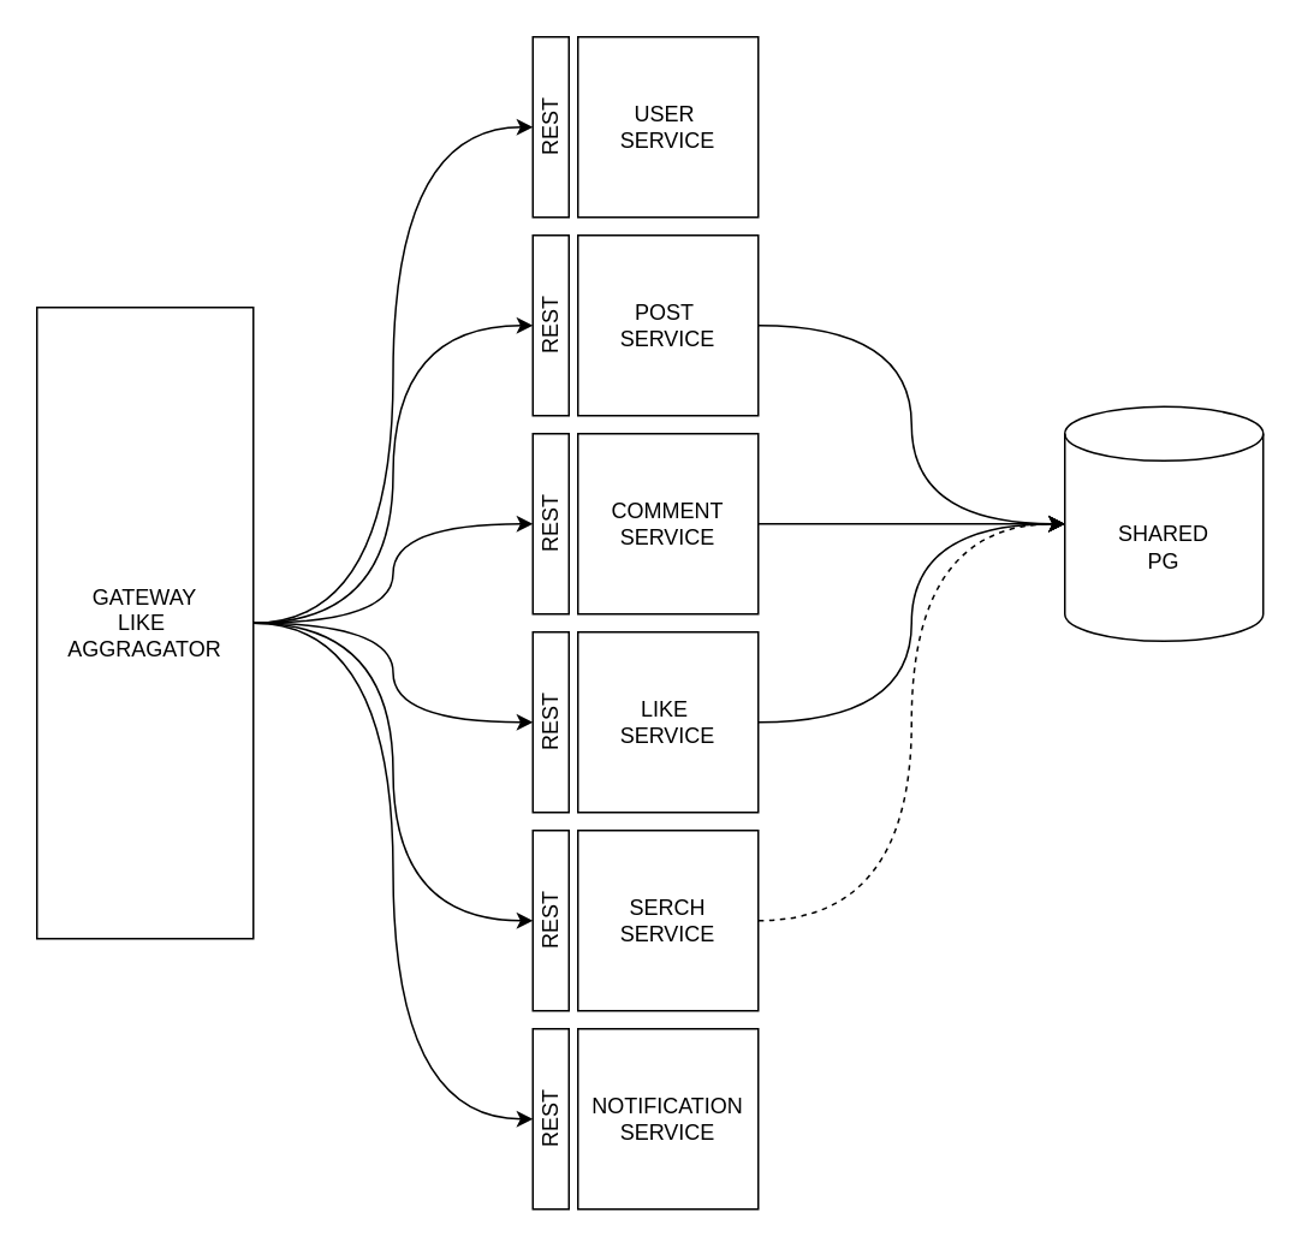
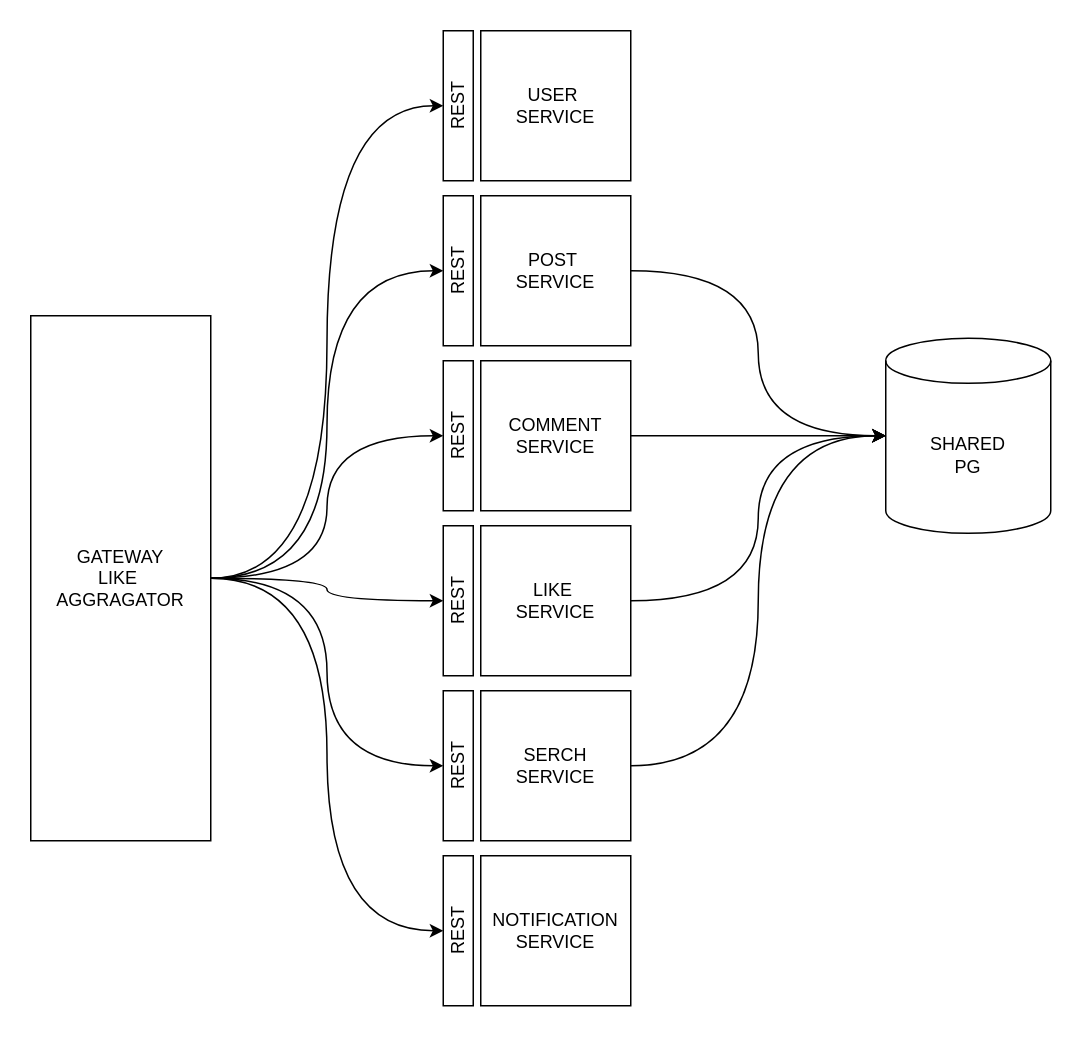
  <mxCell id="0" />
  <mxCell id="1" parent="0" />
  <mxCell id="2" style="edgeStyle=orthogonalEdgeStyle;rounded=0;orthogonalLoop=1;jettySize=auto;html=1;entryX=0.5;entryY=0;entryDx=0;entryDy=0;elbow=vertical;curved=1;" edge="1" parent="1" source="8" target="15"><mxGeometry relative="1" as="geometry" /></mxCell>
  <mxCell id="3" style="edgeStyle=orthogonalEdgeStyle;rounded=0;orthogonalLoop=1;jettySize=auto;html=1;entryX=0.5;entryY=0;entryDx=0;entryDy=0;elbow=vertical;curved=1;" edge="1" parent="1" source="8" target="16"><mxGeometry relative="1" as="geometry" /></mxCell>
  <mxCell id="4" style="edgeStyle=orthogonalEdgeStyle;rounded=0;orthogonalLoop=1;jettySize=auto;html=1;entryX=0.5;entryY=0;entryDx=0;entryDy=0;elbow=vertical;curved=1;" edge="1" parent="1" source="8" target="17"><mxGeometry relative="1" as="geometry" /></mxCell>
  <mxCell id="5" style="edgeStyle=orthogonalEdgeStyle;rounded=0;orthogonalLoop=1;jettySize=auto;html=1;entryX=0.5;entryY=0;entryDx=0;entryDy=0;elbow=vertical;curved=1;" edge="1" parent="1" source="8" target="18"><mxGeometry relative="1" as="geometry" /></mxCell>
  <mxCell id="6" style="edgeStyle=orthogonalEdgeStyle;rounded=0;orthogonalLoop=1;jettySize=auto;html=1;elbow=vertical;curved=1;entryX=0.5;entryY=0;entryDx=0;entryDy=0;" edge="1" parent="1" source="8" target="19"><mxGeometry relative="1" as="geometry" /></mxCell>
  <mxCell id="7" style="edgeStyle=orthogonalEdgeStyle;rounded=0;orthogonalLoop=1;jettySize=auto;html=1;entryX=0.5;entryY=0;entryDx=0;entryDy=0;elbow=vertical;curved=1;" edge="1" parent="1" source="8" target="20"><mxGeometry relative="1" as="geometry" /></mxCell>
- <mxCell id="8" value="GATEWAY&lt;div&gt;LIKE&amp;nbsp;&lt;br&gt;AGGRAGATOR&lt;/div&gt;" style="rounded=0;whiteSpace=wrap;html=1;" vertex="1" parent="1"><mxGeometry x="20" y="170" width="120" height="350" as="geometry" /></mxCell>
+ <mxCell id="8" value="GATEWAY&lt;div&gt;LIKE&amp;nbsp;&lt;br&gt;AGGRAGATOR&lt;/div&gt;" style="rounded=0;whiteSpace=wrap;html=1;" vertex="1" parent="1"><mxGeometry x="20" y="210" width="120" height="350" as="geometry" /></mxCell>
  <mxCell id="9" value="USER&amp;nbsp;&lt;div&gt;SERVICE&lt;/div&gt;" style="whiteSpace=wrap;html=1;aspect=fixed;" vertex="1" parent="1"><mxGeometry x="320" y="20" width="100" height="100" as="geometry" /></mxCell>
  <mxCell id="10" value="POST&amp;nbsp;&lt;div&gt;SERVICE&lt;/div&gt;" style="whiteSpace=wrap;html=1;aspect=fixed;" vertex="1" parent="1"><mxGeometry x="320" y="130" width="100" height="100" as="geometry" /></mxCell>
  <mxCell id="11" value="COMMENT SERVICE" style="whiteSpace=wrap;html=1;aspect=fixed;" vertex="1" parent="1"><mxGeometry x="320" y="240" width="100" height="100" as="geometry" /></mxCell>
  <mxCell id="12" value="LIKE&amp;nbsp;&lt;div&gt;SERVICE&lt;/div&gt;" style="whiteSpace=wrap;html=1;aspect=fixed;" vertex="1" parent="1"><mxGeometry x="320" y="350" width="100" height="100" as="geometry" /></mxCell>
  <mxCell id="13" value="NOTIFICATION SERVICE" style="whiteSpace=wrap;html=1;aspect=fixed;" vertex="1" parent="1"><mxGeometry x="320" y="570" width="100" height="100" as="geometry" /></mxCell>
  <mxCell id="14" value="SERCH&lt;div&gt;SERVICE&lt;/div&gt;" style="whiteSpace=wrap;html=1;aspect=fixed;" vertex="1" parent="1"><mxGeometry x="320" y="460" width="100" height="100" as="geometry" /></mxCell>
  <mxCell id="15" value="REST" style="rounded=0;whiteSpace=wrap;html=1;rotation=270;" vertex="1" parent="1"><mxGeometry x="255" y="60" width="100" height="20" as="geometry" /></mxCell>
  <mxCell id="16" value="REST" style="rounded=0;whiteSpace=wrap;html=1;rotation=270;" vertex="1" parent="1"><mxGeometry x="255" y="170" width="100" height="20" as="geometry" /></mxCell>
  <mxCell id="17" value="REST" style="rounded=0;whiteSpace=wrap;html=1;rotation=270;" vertex="1" parent="1"><mxGeometry x="255" y="280" width="100" height="20" as="geometry" /></mxCell>
  <mxCell id="18" value="REST" style="rounded=0;whiteSpace=wrap;html=1;rotation=270;" vertex="1" parent="1"><mxGeometry x="255" y="390" width="100" height="20" as="geometry" /></mxCell>
  <mxCell id="19" value="REST" style="rounded=0;whiteSpace=wrap;html=1;rotation=270;" vertex="1" parent="1"><mxGeometry x="255" y="610" width="100" height="20" as="geometry" /></mxCell>
  <mxCell id="20" value="REST" style="rounded=0;whiteSpace=wrap;html=1;rotation=270;" vertex="1" parent="1"><mxGeometry x="255" y="500" width="100" height="20" as="geometry" /></mxCell>
  <mxCell id="21" value="SHARED&lt;br&gt;PG" style="shape=cylinder3;whiteSpace=wrap;html=1;boundedLbl=1;backgroundOutline=1;size=15;" vertex="1" parent="1"><mxGeometry x="590" y="225" width="110" height="130" as="geometry" /></mxCell>
  <mxCell id="22" style="edgeStyle=orthogonalEdgeStyle;rounded=0;orthogonalLoop=1;jettySize=auto;html=1;entryX=0;entryY=0.5;entryDx=0;entryDy=0;entryPerimeter=0;curved=1;" edge="1" parent="1" source="10" target="21"><mxGeometry relative="1" as="geometry" /></mxCell>
  <mxCell id="23" style="edgeStyle=orthogonalEdgeStyle;rounded=0;orthogonalLoop=1;jettySize=auto;html=1;entryX=0;entryY=0.5;entryDx=0;entryDy=0;entryPerimeter=0;curved=1;" edge="1" parent="1" source="11" target="21"><mxGeometry relative="1" as="geometry" /></mxCell>
  <mxCell id="24" style="edgeStyle=orthogonalEdgeStyle;rounded=0;orthogonalLoop=1;jettySize=auto;html=1;entryX=0;entryY=0.5;entryDx=0;entryDy=0;entryPerimeter=0;curved=1;" edge="1" parent="1" source="12" target="21"><mxGeometry relative="1" as="geometry" /></mxCell>
- <mxCell id="25" style="edgeStyle=orthogonalEdgeStyle;rounded=0;orthogonalLoop=1;jettySize=auto;html=1;entryX=0;entryY=0.5;entryDx=0;entryDy=0;entryPerimeter=0;curved=1;dashed=1;" edge="1" parent="1" source="14" target="21"><mxGeometry relative="1" as="geometry" /></mxCell>
+ <mxCell id="25" style="edgeStyle=orthogonalEdgeStyle;rounded=0;orthogonalLoop=1;jettySize=auto;html=1;entryX=0;entryY=0.5;entryDx=0;entryDy=0;entryPerimeter=0;curved=1;" edge="1" parent="1" source="14" target="21"><mxGeometry relative="1" as="geometry" /></mxCell>
